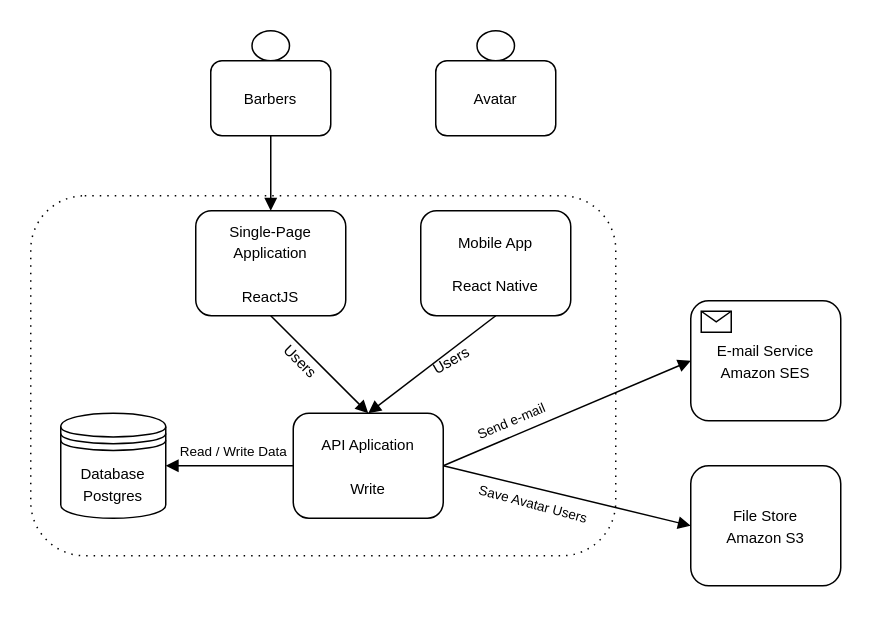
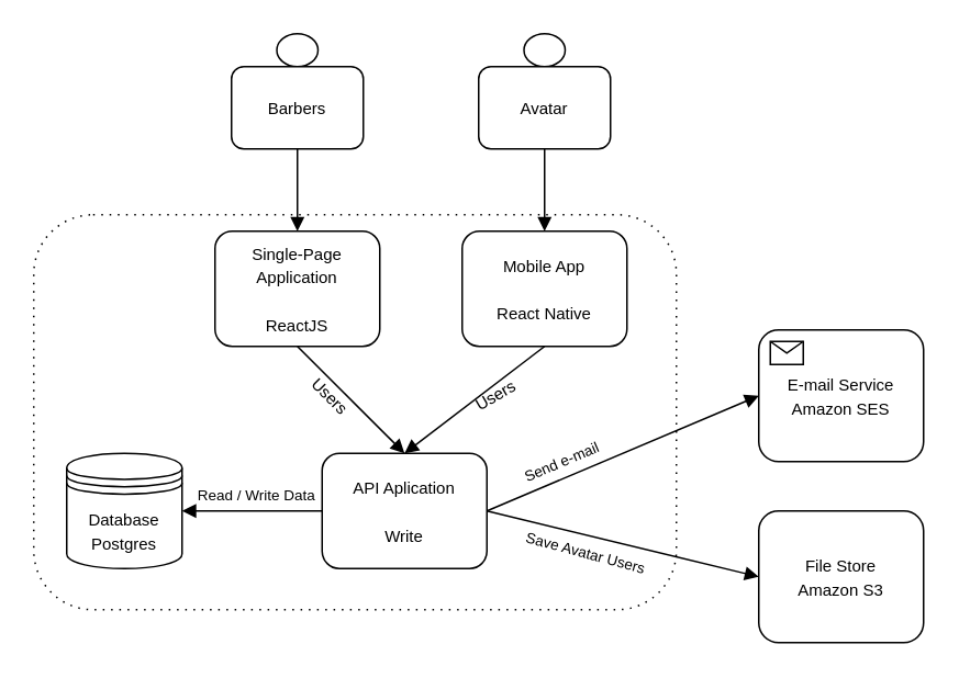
  <mxCell id="0" />
  <mxCell id="1" parent="0" />
  <mxCell id="2" value="" style="shape=ext;rounded=1;html=1;whiteSpace=wrap;dashed=1;dashPattern=1 4;" vertex="1" parent="1"><mxGeometry x="20" y="130" width="390" height="240" as="geometry" /></mxCell>
  <mxCell id="3" value="&lt;font style=&quot;font-size: 10px&quot;&gt;E-mail Service&lt;br&gt;Amazon SES&lt;/font&gt;" style="html=1;whiteSpace=wrap;rounded=1;dropTarget=0;" vertex="1" parent="1"><mxGeometry x="460" y="200" width="100" height="80" as="geometry" /></mxCell>
  <mxCell id="4" value="" style="html=1;shape=message;outlineConnect=0;" vertex="1" parent="3"><mxGeometry width="20" height="14" relative="1" as="geometry"><mxPoint x="7" y="7" as="offset" /></mxGeometry></mxCell>
  <mxCell id="5" value="&lt;font style=&quot;font-size: 10px&quot;&gt;File Store&lt;br&gt;Amazon S3&lt;/font&gt;" style="shape=ext;rounded=1;html=1;whiteSpace=wrap;" vertex="1" parent="1"><mxGeometry x="460" y="310" width="100" height="80" as="geometry" /></mxCell>
  <mxCell id="6" value="&lt;font style=&quot;font-size: 10px&quot;&gt;Database&lt;br&gt;Postgres&lt;/font&gt;" style="shape=datastore;whiteSpace=wrap;html=1;" vertex="1" parent="1"><mxGeometry x="40" y="275" width="70" height="70" as="geometry" /></mxCell>
  <mxCell id="7" value="&lt;font style=&quot;font-size: 10px&quot;&gt;API Aplication&lt;br&gt;&lt;br&gt;Write&lt;/font&gt;" style="shape=ext;rounded=1;html=1;whiteSpace=wrap;" vertex="1" parent="1"><mxGeometry x="195" y="275" width="100" height="70" as="geometry" /></mxCell>
  <mxCell id="8" value="" style="endArrow=block;endFill=1;endSize=6;html=1;entryX=0;entryY=0.5;entryDx=0;entryDy=0;exitX=1;exitY=0.5;exitDx=0;exitDy=0;" edge="1" parent="1" source="7" target="3"><mxGeometry width="100" relative="1" as="geometry"><mxPoint x="200" y="310" as="sourcePoint" /><mxPoint x="300" y="310" as="targetPoint" /></mxGeometry></mxCell>
  <mxCell id="9" value="" style="endArrow=block;endFill=1;endSize=6;html=1;entryX=0;entryY=0.5;entryDx=0;entryDy=0;exitX=1;exitY=0.5;exitDx=0;exitDy=0;" edge="1" parent="1" source="7" target="5"><mxGeometry width="100" relative="1" as="geometry"><mxPoint x="200" y="310" as="sourcePoint" /><mxPoint x="300" y="310" as="targetPoint" /></mxGeometry></mxCell>
  <mxCell id="10" value="&lt;font style=&quot;font-size: 9px&quot;&gt;Send e-mail&lt;/font&gt;" style="text;html=1;resizable=0;autosize=1;align=center;verticalAlign=middle;points=[];fillColor=none;strokeColor=none;rounded=0;rotation=-23;" vertex="1" parent="1"><mxGeometry x="310" y="270" width="60" height="20" as="geometry" /></mxCell>
  <mxCell id="11" value="&lt;font style=&quot;font-size: 9px&quot;&gt;Save Avatar Users&lt;/font&gt;" style="text;html=1;resizable=0;autosize=1;align=center;verticalAlign=middle;points=[];fillColor=none;strokeColor=none;rounded=0;rotation=15;" vertex="1" parent="1"><mxGeometry x="310" y="325" width="90" height="20" as="geometry" /></mxCell>
  <mxCell id="12" value="" style="endArrow=block;endFill=1;endSize=6;html=1;exitX=0;exitY=0.5;exitDx=0;exitDy=0;entryX=1;entryY=0.5;entryDx=0;entryDy=0;" edge="1" parent="1" source="7" target="6"><mxGeometry width="100" relative="1" as="geometry"><mxPoint x="200" y="310" as="sourcePoint" /><mxPoint x="300" y="310" as="targetPoint" /></mxGeometry></mxCell>
  <mxCell id="13" value="&lt;font style=&quot;font-size: 9px&quot;&gt;Read / Write Data&lt;/font&gt;" style="text;html=1;resizable=0;autosize=1;align=center;verticalAlign=middle;points=[];fillColor=none;strokeColor=none;rounded=0;rotation=0;" vertex="1" parent="1"><mxGeometry x="110" y="290" width="90" height="20" as="geometry" /></mxCell>
  <mxCell id="14" value="&lt;font style=&quot;font-size: 10px&quot;&gt;Single-Page Application&lt;br&gt;&lt;br&gt;ReactJS&lt;/font&gt;" style="shape=ext;rounded=1;html=1;whiteSpace=wrap;" vertex="1" parent="1"><mxGeometry x="130" y="140" width="100" height="70" as="geometry" /></mxCell>
  <mxCell id="15" value="&lt;font style=&quot;font-size: 10px&quot;&gt;Mobile App&lt;br&gt;&lt;br&gt;React Native&lt;/font&gt;" style="shape=ext;rounded=1;html=1;whiteSpace=wrap;" vertex="1" parent="1"><mxGeometry x="280" y="140" width="100" height="70" as="geometry" /></mxCell>
  <mxCell id="16" value="" style="endArrow=block;endFill=1;endSize=6;html=1;exitX=0.5;exitY=1;exitDx=0;exitDy=0;entryX=0.5;entryY=0;entryDx=0;entryDy=0;" edge="1" parent="1" source="14" target="7"><mxGeometry width="100" relative="1" as="geometry"><mxPoint x="190" y="230" as="sourcePoint" /><mxPoint x="290" y="230" as="targetPoint" /></mxGeometry></mxCell>
  <mxCell id="17" value="" style="endArrow=block;endFill=1;endSize=6;html=1;entryX=0.5;entryY=0;entryDx=0;entryDy=0;exitX=0.5;exitY=1;exitDx=0;exitDy=0;" edge="1" parent="1" source="15" target="7"><mxGeometry width="100" relative="1" as="geometry"><mxPoint x="190" y="230" as="sourcePoint" /><mxPoint x="290" y="230" as="targetPoint" /></mxGeometry></mxCell>
  <mxCell id="18" value="&lt;font size=&quot;1&quot;&gt;Users&lt;/font&gt;" style="text;html=1;resizable=0;autosize=1;align=center;verticalAlign=middle;points=[];fillColor=none;strokeColor=none;rounded=0;rotation=45;" vertex="1" parent="1"><mxGeometry x="180" y="230" width="40" height="20" as="geometry" /></mxCell>
  <mxCell id="19" value="&lt;font size=&quot;1&quot;&gt;Users&lt;/font&gt;" style="text;html=1;resizable=0;autosize=1;align=center;verticalAlign=middle;points=[];fillColor=none;strokeColor=none;rounded=0;rotation=-30;" vertex="1" parent="1"><mxGeometry x="280" y="230" width="40" height="20" as="geometry" /></mxCell>
  <mxCell id="20" value="" style="shape=mxgraph.bpmn.shape;html=1;verticalLabelPosition=bottom;labelBackgroundColor=#ffffff;verticalAlign=top;align=center;perimeter=ellipsePerimeter;outlineConnect=0;outline=standard;symbol=general;" vertex="1" parent="1"><mxGeometry x="167.5" y="20" width="25" height="20" as="geometry" /></mxCell>
  <mxCell id="21" value="&lt;font style=&quot;font-size: 10px&quot;&gt;Barbers&lt;/font&gt;" style="shape=ext;rounded=1;html=1;whiteSpace=wrap;" vertex="1" parent="1"><mxGeometry x="140" y="40" width="80" height="50" as="geometry" /></mxCell>
  <mxCell id="22" value="" style="endArrow=block;endFill=1;endSize=6;html=1;exitX=0.5;exitY=1;exitDx=0;exitDy=0;entryX=0.5;entryY=0;entryDx=0;entryDy=0;" edge="1" parent="1" source="21" target="14"><mxGeometry width="100" relative="1" as="geometry"><mxPoint x="190" y="100" as="sourcePoint" /><mxPoint x="290" y="100" as="targetPoint" /></mxGeometry></mxCell>
  <mxCell id="23" value="" style="shape=mxgraph.bpmn.shape;html=1;verticalLabelPosition=bottom;labelBackgroundColor=#ffffff;verticalAlign=top;align=center;perimeter=ellipsePerimeter;outlineConnect=0;outline=standard;symbol=general;" vertex="1" parent="1"><mxGeometry x="317.5" y="20" width="25" height="20" as="geometry" /></mxCell>
  <mxCell id="24" value="&lt;font style=&quot;font-size: 10px&quot;&gt;Avatar&lt;/font&gt;" style="shape=ext;rounded=1;html=1;whiteSpace=wrap;" vertex="1" parent="1"><mxGeometry x="290" y="40" width="80" height="50" as="geometry" /></mxCell>
+ <mxCell id="25" value="" style="endArrow=block;endFill=1;endSize=6;html=1;exitX=0.5;exitY=1;exitDx=0;exitDy=0;" edge="1" parent="1" source="24" target="15"><mxGeometry width="100" relative="1" as="geometry"><mxPoint x="190" y="100" as="sourcePoint" /><mxPoint x="290" y="100" as="targetPoint" /></mxGeometry></mxCell>
